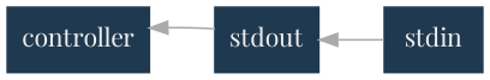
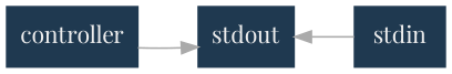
  digraph {
    fontname="Playfair Display"
    rankdir=LR
    node [color="#1f3950" fontcolor="#eeeeee" fontname="Playfair Display" shape=box style=filled]
    edge [color="#aaaaaa" fontname="Playfair Display"]
    controller
    stdout
    stdin
-   stdout -> controller
+   controller -> stdout
    stdout -> stdin [dir=back]
  }
